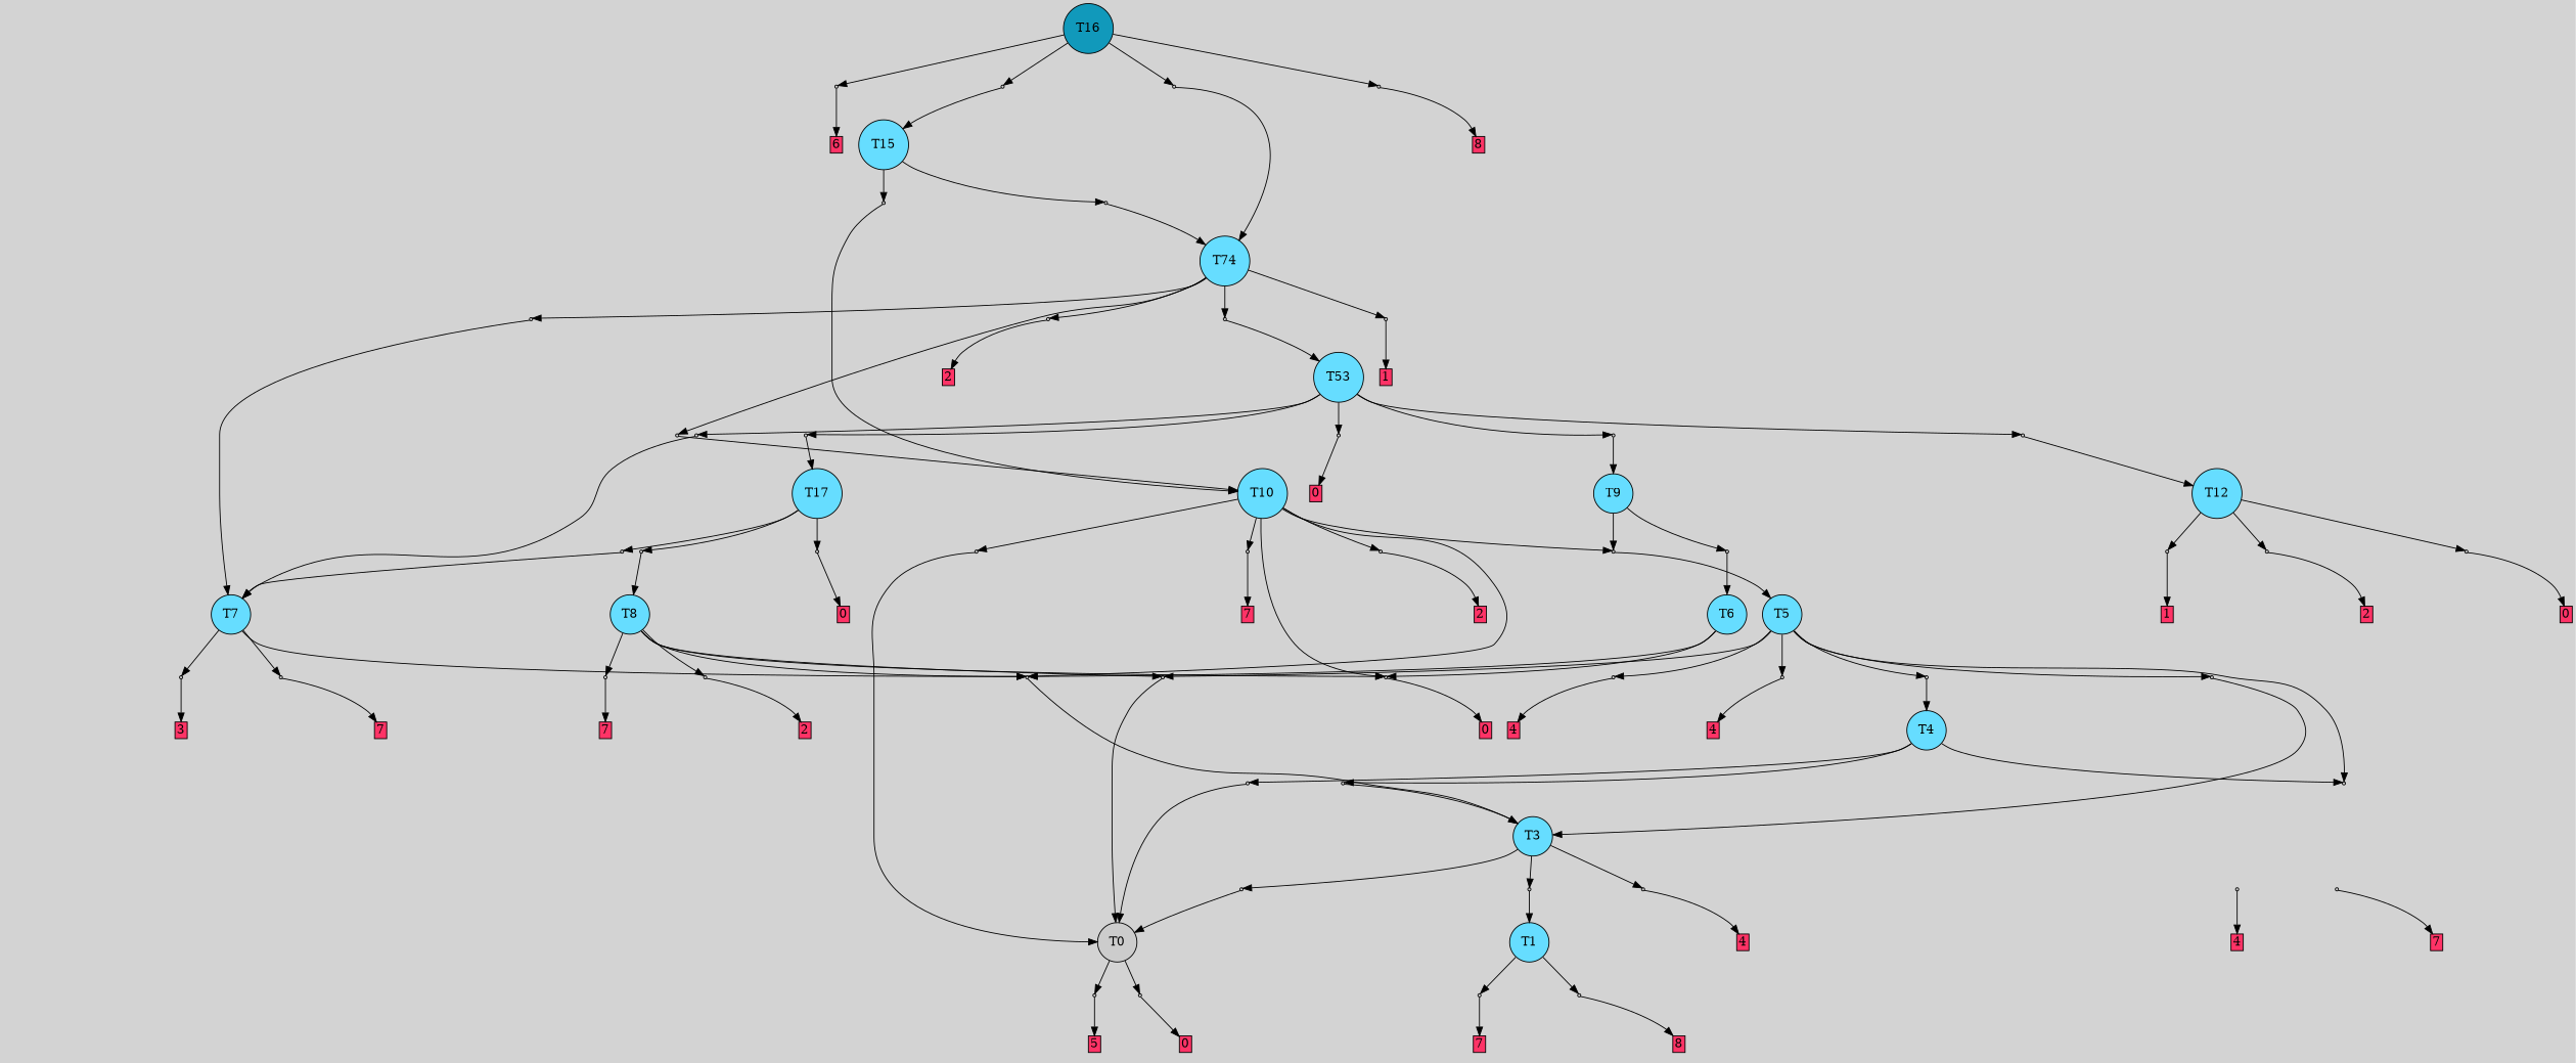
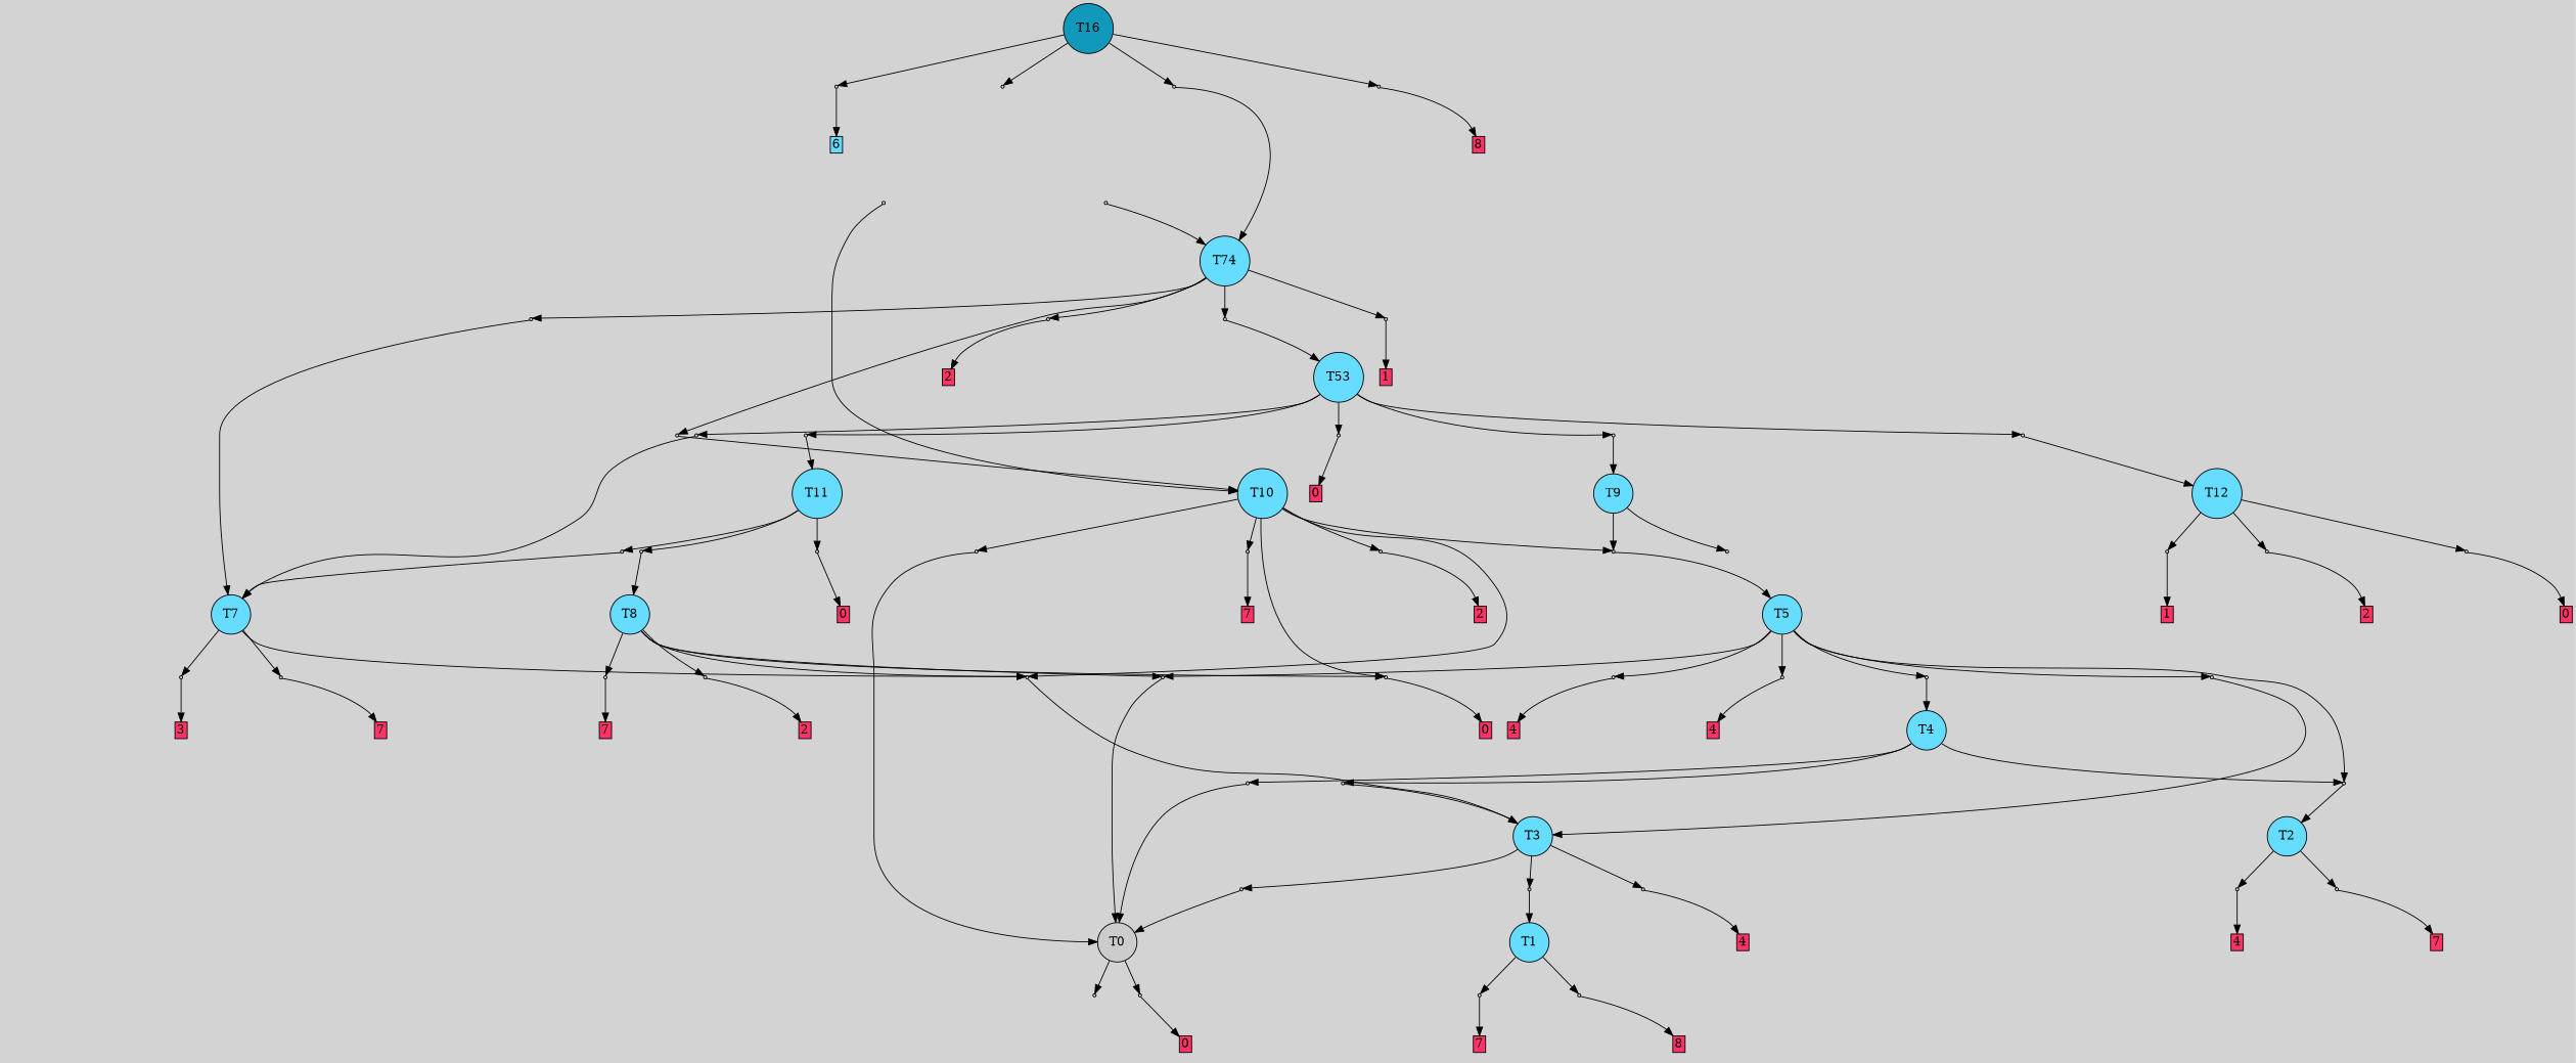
  digraph {
    bgcolor=lightgray
    node [fillcolor="#cccccc" shape=box style=filled]
    T16 [fillcolor="#1199bb" shape=circle]
    P46 [shape=point]
    P47 [shape=point]
    P48 [shape=point]
    P49 [shape=point]
    T0 [shape=circle]
    P0 [shape=point]
    P3 [shape=point]
    n9 [label="4|0&2|6#1|1#1|2#4|2&#92;n" style=invis fillcolor=""]
-   n10 [fillcolor="#ff3366" height=0 label=5 margin=0.03 width=0]
    I3 [style=invis fillcolor=""]
    n12 [fillcolor="#ff3366" height=0 label=0 margin=0.03 width=0]
    T1 [fillcolor="#66ddff" shape=circle]
    P1 [shape=point]
    P2 [shape=point]
    n16 [label="1|0&2|5#2|3#2|3#3|1&#92;n" style=invis fillcolor=""]
    n17 [fillcolor="#ff3366" height=0 label=7 margin=0.03 width=0]
    n18 [label="1|0&1|0#0|6#2|5#1|0&#92;n" style=invis fillcolor=""]
    n19 [fillcolor="#ff3366" height=0 label=8 margin=0.03 width=0]
+   T2 [fillcolor="#66ddff" shape=circle]
    P4 [shape=point]
    P5 [shape=point]
    n23 [label="4|0&4|0#4|5#1|6#3|0&#92;n" style=invis fillcolor=""]
    n24 [fillcolor="#ff3366" height=0 label=4 margin=0.03 width=0]
    n25 [label="2|0&4|6#1|7#1|7#2|4&#92;n" style=invis fillcolor=""]
    n26 [fillcolor="#ff3366" height=0 label=7 margin=0.03 width=0]
    T3 [fillcolor="#66ddff" shape=circle]
    P6 [shape=point]
    P7 [shape=point]
    P8 [shape=point]
    n31 [label="2|0&3|2#4|1#2|4#3|6&#92;n" style=invis fillcolor=""]
    n32 [label="0|0&3|5#4|0#3|4#3|1&#92;n" style=invis fillcolor=""]
    n33 [fillcolor="#ff3366" height=0 label=4 margin=0.03 width=0]
    n34 [label="2|0&4|6#3|7#1|7#2|4&#92;n" style=invis fillcolor=""]
    T4 [fillcolor="#66ddff" shape=circle]
    P9 [shape=point]
    P10 [shape=point]
    P11 [shape=point]
    n39 [label="7|0&0|7#0|3#3|6#4|7&#92;n" style=invis fillcolor=""]
    n40 [label="7|0&1|7#4|1#0|5#1|2&#92;n" style=invis fillcolor=""]
    n41 [label="2|0&3|2#4|1#2|4#3|6&#92;n" style=invis fillcolor=""]
    T5 [fillcolor="#66ddff" shape=circle]
    P12 [shape=point]
    P13 [shape=point]
    P14 [shape=point]
    P15 [shape=point]
    P16 [shape=point]
    n48 [label="1|5&0|0#3|4#3|7#1|0&#92;n7|0&2|7#4|1#0|5#1|2&#92;n" style=invis fillcolor=""]
    n49 [label="2|0&3|2#4|1#2|4#3|6&#92;n" style=invis fillcolor=""]
    n50 [label="1|0&4|6#3|3#0|3#2|0&#92;n" style=invis fillcolor=""]
    n51 [fillcolor="#ff3366" height=0 label=4 margin=0.03 width=0]
    n52 [label="0|0&4|7#3|7#0|4#3|4&#92;n" style=invis fillcolor=""]
    n53 [fillcolor="#ff3366" height=0 label=4 margin=0.03 width=0]
    n54 [label="7|0&0|2#0|6#4|0#3|1&#92;n" style=invis fillcolor=""]
-   T6 [fillcolor="#66ddff" shape=circle]
    P17 [shape=point]
    P18 [shape=point]
    n58 [label="7|0&1|2#0|1#4|6#2|4&#92;n" style=invis fillcolor=""]
    n59 [fillcolor="#ff3366" height=0 label=0 margin=0.03 width=0]
    n60 [label="2|0&4|3#1|3#0|3#2|0&#92;n" style=invis fillcolor=""]
    T7 [fillcolor="#66ddff" shape=circle]
    P19 [shape=point]
    P20 [shape=point]
    n64 [label="6|0&3|5#3|4#4|4#4|7&#92;n" style=invis fillcolor=""]
    n65 [fillcolor="#ff3366" height=0 label=3 margin=0.03 width=0]
    n66 [label="2|0&4|0#3|4#3|7#2|4&#92;n" style=invis fillcolor=""]
    n67 [fillcolor="#ff3366" height=0 label=7 margin=0.03 width=0]
    T8 [fillcolor="#66ddff" shape=circle]
    P21 [shape=point]
    P22 [shape=point]
    n71 [label="2|0&4|6#3|7#1|7#2|4&#92;n" style=invis fillcolor=""]
    n72 [fillcolor="#ff3366" height=0 label=7 margin=0.03 width=0]
    n73 [label="6|0&3|5#3|4#2|4#4|7&#92;n" style=invis fillcolor=""]
    n74 [fillcolor="#ff3366" height=0 label=2 margin=0.03 width=0]
    T9 [fillcolor="#66ddff" shape=circle]
    P23 [shape=point]
    P24 [shape=point]
    n78 [label="6|0&2|6#4|7#2|0#4|7&#92;n" style=invis fillcolor=""]
    n79 [label="2|0&1|2#2|2#3|2#0|6&#92;n" style=invis fillcolor=""]
    T10 [fillcolor="#66ddff" shape=circle]
    P25 [shape=point]
    P26 [shape=point]
    P27 [shape=point]
    n84 [label="6|0&3|5#3|4#2|4#4|7&#92;n" style=invis fillcolor=""]
    n85 [fillcolor="#ff3366" height=0 label=2 margin=0.03 width=0]
    n86 [label="2|0&4|6#3|7#1|7#2|4&#92;n" style=invis fillcolor=""]
    n87 [fillcolor="#ff3366" height=0 label=7 margin=0.03 width=0]
    n88 [label="2|0&3|2#4|1#2|4#3|6&#92;n" style=invis fillcolor=""]
-   T11 [fillcolor="#66ddff" shape=circle label=T17]
+   T11 [fillcolor="#66ddff" shape=circle]
    P28 [shape=point]
    P29 [shape=point]
    P30 [shape=point]
    n93 [label="2|0&4|6#3|7#1|7#2|3&#92;n2|1&4|3#0|0#3|5#1|7&#92;n7|3&0|1#2|1#3|1#4|0&#92;n1|0&0|3#1|6#3|7#4|5&#92;n" style=invis fillcolor=""]
    n94 [label="2|0&3|0#4|1#3|4#3|3&#92;n" style=invis fillcolor=""]
    n95 [fillcolor="#ff3366" height=0 label=0 margin=0.03 width=0]
    n96 [label="2|0&4|6#3|7#1|7#2|4&#92;n2|1&4|3#0|0#3|5#1|7&#92;n7|3&0|1#2|1#1|1#4|0&#92;n1|0&0|3#1|6#3|7#4|5&#92;n" style=invis fillcolor=""]
    T12 [fillcolor="#66ddff" shape=circle]
    P31 [shape=point]
    P32 [shape=point]
    P33 [shape=point]
    n101 [label="2|1&4|3#0|7#3|5#1|7&#92;n7|3&0|1#2|1#0|1#4|0&#92;n1|0&0|3#1|6#3|7#4|5&#92;n" style=invis fillcolor=""]
    n102 [fillcolor="#ff3366" height=0 label=1 margin=0.03 width=0]
    n103 [label="2|0&3|2#4|3#2|4#3|6&#92;n" style=invis fillcolor=""]
    n104 [fillcolor="#ff3366" height=0 label=2 margin=0.03 width=0]
    n105 [label="2|0&3|0#4|1#3|4#3|3&#92;n" style=invis fillcolor=""]
    n106 [fillcolor="#ff3366" height=0 label=0 margin=0.03 width=0]
    n107 [fillcolor="#66ddff" label=T53 shape=circle]
    P34 [shape=point]
    P35 [shape=point]
    P36 [shape=point]
    P37 [shape=point]
    P38 [shape=point]
    n113 [label="2|0&3|0#4|1#3|4#3|3&#92;n" style=invis fillcolor=""]
    n114 [fillcolor="#ff3366" height=0 label=0 margin=0.03 width=0]
    n115 [label="2|0&4|4#2|6#0|5#4|6&#92;n" style=invis fillcolor=""]
    n116 [label="6|0&2|7#2|3#1|6#4|6&#92;n" style=invis fillcolor=""]
    n117 [label="7|2&1|5#4|5#4|0#3|0&#92;n7|0&3|5#3|0#0|2#2|4&#92;n" style=invis fillcolor=""]
    n118 [label="3|0&3|1#0|2#0|4#4|4&#92;n" style=invis fillcolor=""]
    n119 [fillcolor="#66ddff" label=T74 shape=circle]
    P39 [shape=point]
    P40 [shape=point]
    P41 [shape=point]
    P42 [shape=point]
    P43 [shape=point]
    n125 [label="2|0&3|2#4|3#2|4#3|6&#92;n" style=invis fillcolor=""]
    n126 [fillcolor="#ff3366" height=0 label=2 margin=0.03 width=0]
    n127 [label="3|0&3|3#0|2#0|2#4|3&#92;n" style=invis fillcolor=""]
    n128 [label="6|0&2|1#3|5#0|6#2|3&#92;n" style=invis fillcolor=""]
    n129 [label="2|0&4|4#2|6#0|5#4|6&#92;n" style=invis fillcolor=""]
    n130 [label="2|1&4|3#0|7#3|5#1|7&#92;n7|3&0|1#2|1#0|1#4|0&#92;n1|0&0|3#1|6#3|7#4|5&#92;n" style=invis fillcolor=""]
    n131 [fillcolor="#ff3366" height=0 label=1 margin=0.03 width=0]
-   T15 [fillcolor="#66ddff" shape=circle]
    P44 [shape=point]
    P45 [shape=point]
    n135 [label="6|0&2|1#3|5#0|6#2|3&#92;n" style=invis fillcolor=""]
    n136 [label="2|5&4|4#4|3#2|1#4|5&#92;n1|0&0|5#1|4#1|7#4|5&#92;n" style=invis fillcolor=""]
    n137 [label="3|6&2|7#3|7#1|2#1|2&#92;n2|6&4|2#0|6#0|0#4|7&#92;n0|0&2|2#0|6#2|2#2|3&#92;n" style=invis fillcolor=""]
-   n138 [fillcolor="#ff3366" height=0 label=6 margin=0.03 width=0]
+   n138 [fillcolor="#66ddff" height=0 label=6 margin=0.03 width=0]
    n139 [label="6|1&3|3#0|7#2|0#3|7&#92;n7|0&0|5#1|2#4|3#0|1&#92;n" style=invis fillcolor=""]
    n140 [label="6|0&3|4#2|0#1|6#0|7&#92;n" style=invis fillcolor=""]
    n141 [fillcolor="#ff3366" height=0 label=8 margin=0.03 width=0]
    n142 [label="2|5&4|4#4|3#2|1#4|5&#92;n1|0&0|5#1|4#1|7#4|5&#92;n" style=invis fillcolor=""]
    subgraph sub_1 {
      rank=same
      T16
    }
    T16 -> P46
    T16 -> P47
    T16 -> P48
    T16 -> P49
    P46 -> n137 [style=invis]
    P46 -> n138
-   P47 -> T15
    P47 -> n139 [style=invis]
    P48 -> n140 [style=invis]
    P48 -> n141
    P49 -> n119
    P49 -> n142 [style=invis]
    T0 -> P0
    T0 -> P3
    P0 -> n9 [style=invis]
-   P0 -> n10
    P3 -> I3 [style=invis]
    P3 -> n12
    T1 -> P1
    T1 -> P2
    P1 -> n16 [style=invis]
    P1 -> n17
    P2 -> n18 [style=invis]
    P2 -> n19
+   T2 -> P4
+   T2 -> P5
    P4 -> n23 [style=invis]
    P4 -> n24
    P5 -> n25 [style=invis]
    P5 -> n26
    T3 -> P6
    T3 -> P7
    T3 -> P8
    P6 -> T0
    P6 -> n31 [style=invis]
    P7 -> n32 [style=invis]
    P7 -> n33
    P8 -> T1
    P8 -> n34 [style=invis]
    T4 -> P9
    T4 -> P10
    T4 -> P11
+   P9 -> T2
    P9 -> n39 [style=invis]
    P10 -> T3
    P10 -> n40 [style=invis]
    P11 -> T0
    P11 -> n41 [style=invis]
    T5 -> P9
    T5 -> P12
    T5 -> P13
    T5 -> P14
    T5 -> P15
    T5 -> P16
    P12 -> T3
    P12 -> n48 [style=invis]
    P13 -> T0
    P13 -> n49 [style=invis]
    P14 -> n50 [style=invis]
    P14 -> n51
    P15 -> n52 [style=invis]
    P15 -> n53
    P16 -> T4
    P16 -> n54 [style=invis]
-   T6 -> P17
-   T6 -> P18
    P17 -> n58 [style=invis]
    P17 -> n59
    P18 -> T3
    P18 -> n60 [style=invis]
    T7 -> P18
    T7 -> P19
    T7 -> P20
    P19 -> n64 [style=invis]
    P19 -> n65
    P20 -> n66 [style=invis]
    P20 -> n67
    T8 -> P13
    T8 -> P17
    T8 -> P18
    T8 -> P21
    T8 -> P22
    P21 -> n71 [style=invis]
    P21 -> n72
    P22 -> n73 [style=invis]
    P22 -> n74
    T9 -> P23
    T9 -> P24
    P23 -> T5
    P23 -> n78 [style=invis]
-   P24 -> T6
    P24 -> n79 [style=invis]
    T10 -> P17
    T10 -> P18
    T10 -> P23
    T10 -> P25
    T10 -> P26
    T10 -> P27
    P25 -> n84 [style=invis]
    P25 -> n85
    P26 -> n86 [style=invis]
    P26 -> n87
    P27 -> T0
    P27 -> n88 [style=invis]
    T11 -> P28
    T11 -> P29
    T11 -> P30
    P28 -> T7
    P28 -> n93 [style=invis]
    P29 -> n94 [style=invis]
    P29 -> n95
    P30 -> T8
    P30 -> n96 [style=invis]
    T12 -> P31
    T12 -> P32
    T12 -> P33
    P31 -> n101 [style=invis]
    P31 -> n102
    P32 -> n103 [style=invis]
    P32 -> n104
    P33 -> n105 [style=invis]
    P33 -> n106
    n107 -> P34
    n107 -> P35
    n107 -> P36
    n107 -> P37
    n107 -> P38
    P34 -> n113 [style=invis]
    P34 -> n114
    P35 -> T7
    P35 -> n115 [style=invis]
    P36 -> T9
    P36 -> n116 [style=invis]
    P37 -> T12
    P37 -> n117 [style=invis]
    P38 -> T11
    P38 -> n118 [style=invis]
    n119 -> P39
    n119 -> P40
    n119 -> P41
    n119 -> P42
    n119 -> P43
    P39 -> n125 [style=invis]
    P39 -> n126
    P40 -> n107
    P40 -> n127 [style=invis]
    P41 -> T10
    P41 -> n128 [style=invis]
    P42 -> T7
    P42 -> n129 [style=invis]
    P43 -> n130 [style=invis]
    P43 -> n131
-   T15 -> P44
-   T15 -> P45
    P44 -> T10
    P44 -> n135 [style=invis]
    P45 -> n119
    P45 -> n136 [style=invis]
  }
